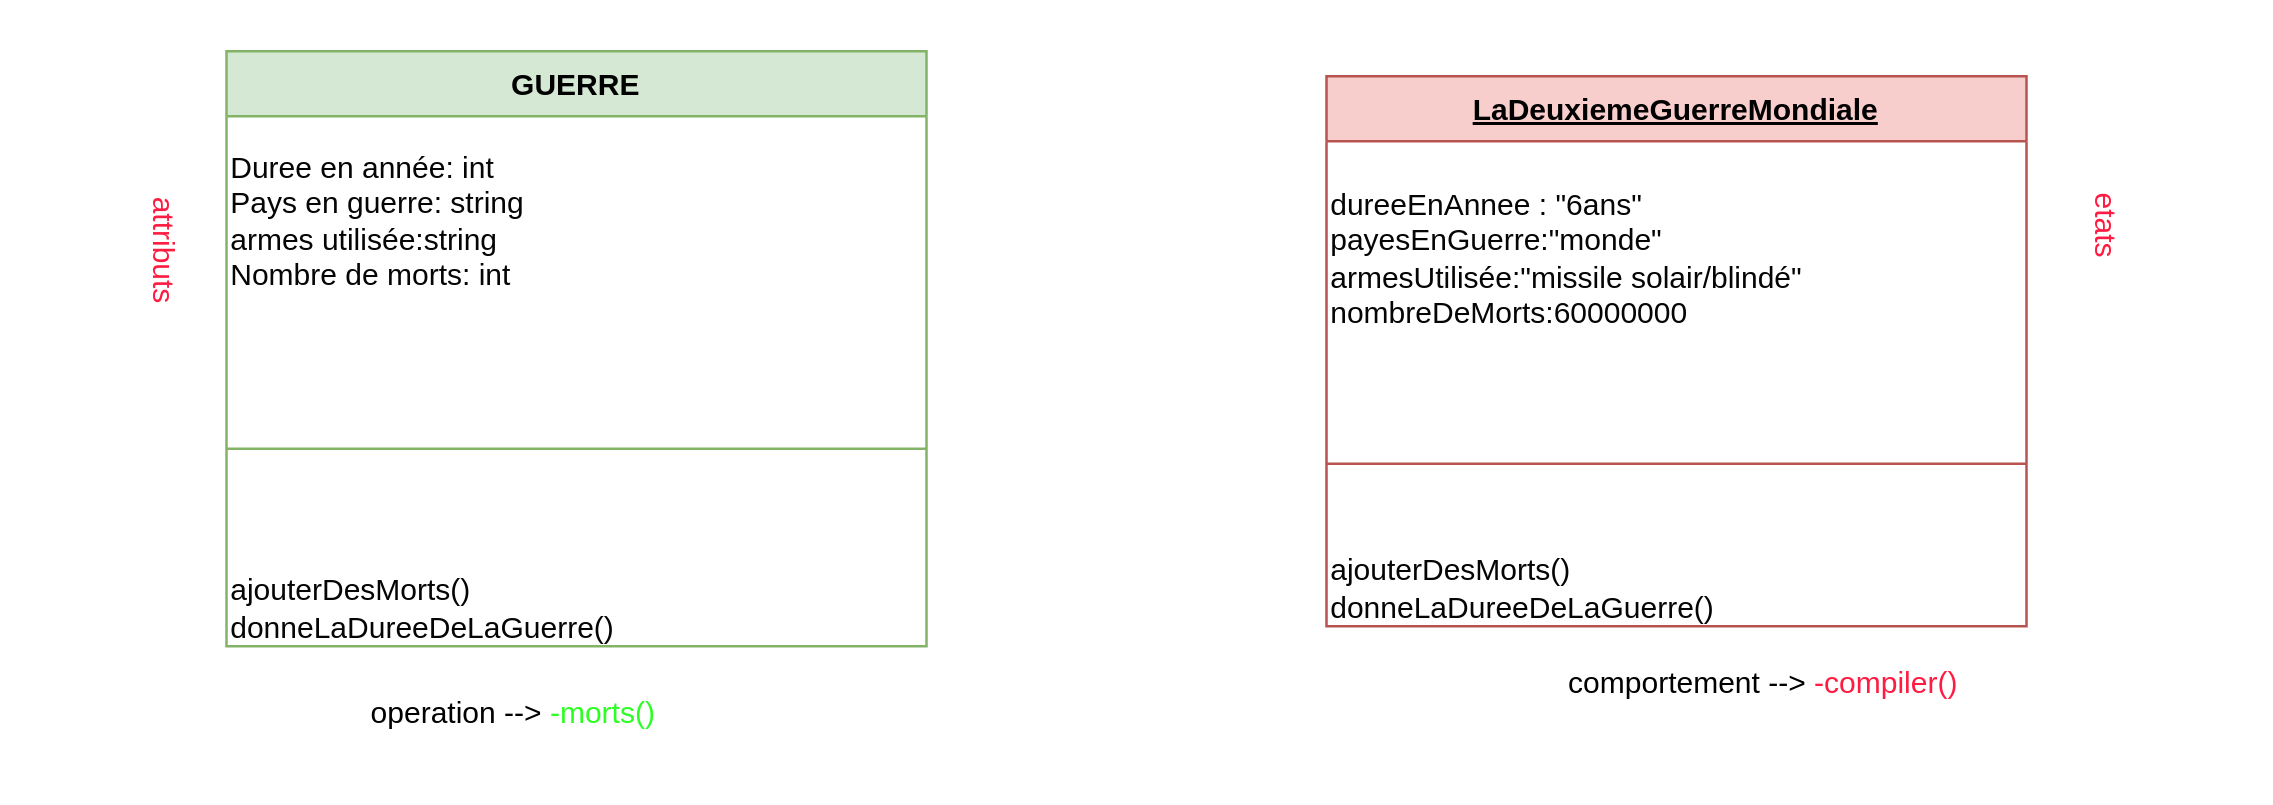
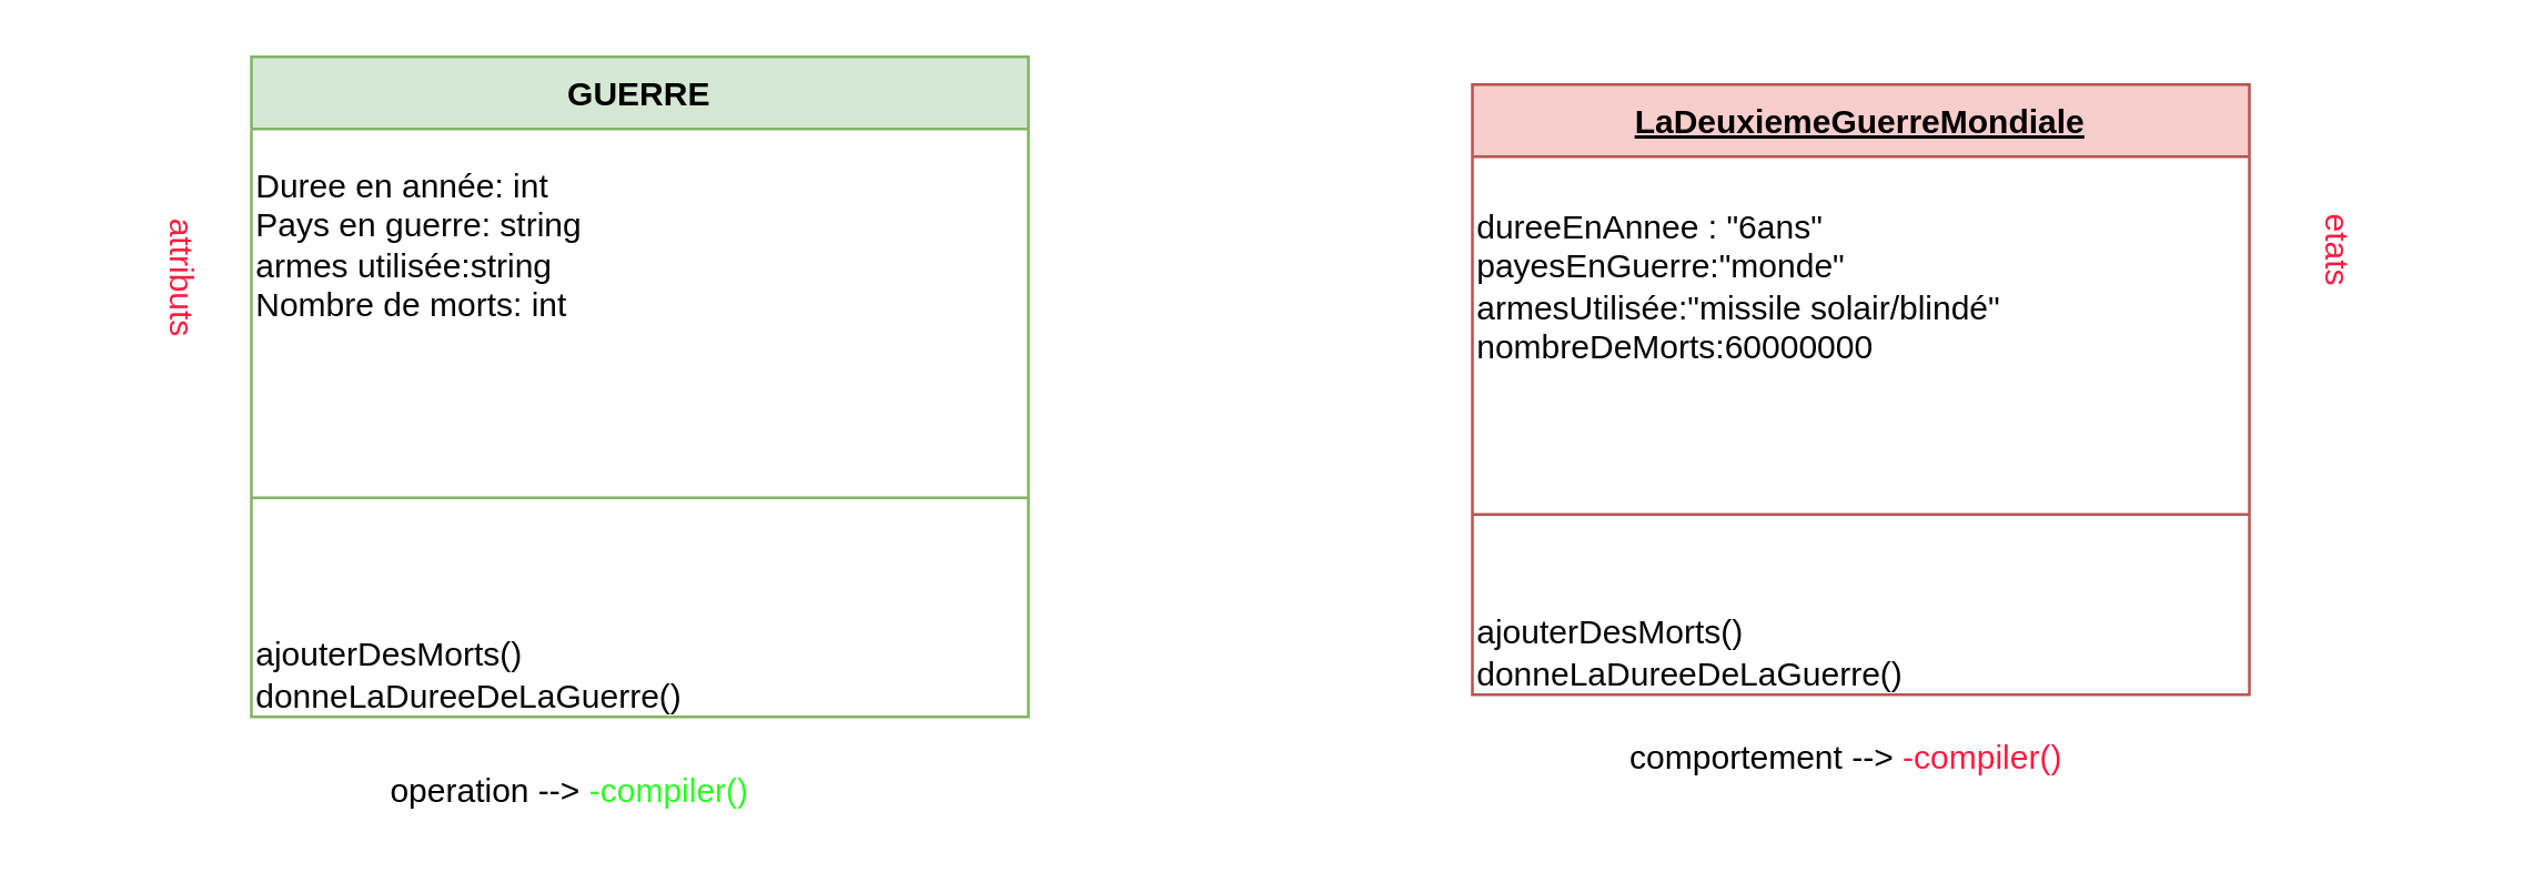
  <mxCell id="0" />
  <mxCell id="1" parent="0" />
  <mxCell id="2" value="GUERRE" style="swimlane;fontStyle=1;align=center;verticalAlign=top;childLayout=stackLayout;horizontal=1;startSize=26;horizontalStack=0;resizeParent=1;resizeParentMax=0;resizeLast=0;collapsible=1;marginBottom=0;fillColor=#d5e8d4;strokeColor=#82b366;" vertex="1" parent="1"><mxGeometry x="90" y="20" width="280" height="238" as="geometry" /></mxCell>
  <mxCell id="3" value="Duree en année: int&lt;br&gt;Pays en guerre: string&lt;br&gt;armes utilisée:string&lt;br&gt;Nombre de morts: int" style="text;html=1;strokeColor=none;fillColor=none;align=left;verticalAlign=middle;whiteSpace=wrap;rounded=0;fontColor=#050505;" vertex="1" parent="2"><mxGeometry y="26" width="280" height="84" as="geometry" /></mxCell>
  <mxCell id="4" value="" style="line;strokeWidth=1;fillColor=none;align=left;verticalAlign=middle;spacingTop=-1;spacingLeft=3;spacingRight=3;rotatable=0;labelPosition=right;points=[];portConstraint=eastwest;strokeColor=inherit;" vertex="1" parent="2"><mxGeometry y="110" width="280" height="98" as="geometry" /></mxCell>
  <mxCell id="5" value="ajouterDesMorts()&lt;br&gt;donneLaDureeDeLaGuerre()" style="text;html=1;strokeColor=none;fillColor=none;align=left;verticalAlign=middle;whiteSpace=wrap;rounded=0;fontColor=#050505;" vertex="1" parent="2"><mxGeometry y="208" width="280" height="30" as="geometry" /></mxCell>
  <mxCell id="6" value="LaDeuxiemeGuerreMondiale" style="swimlane;fontStyle=5;align=center;verticalAlign=top;childLayout=stackLayout;horizontal=1;startSize=26;horizontalStack=0;resizeParent=1;resizeParentMax=0;resizeLast=0;collapsible=1;marginBottom=0;fillColor=#f8cecc;strokeColor=#b85450;" vertex="1" parent="1"><mxGeometry x="530" y="30" width="280" height="220" as="geometry" /></mxCell>
  <mxCell id="7" value="dureeEnAnnee : &quot;6ans&quot;&lt;br&gt;payesEnGuerre:&quot;monde&quot;&lt;br&gt;armesUtilisée:&quot;missile solair/blindé&quot;&lt;br&gt;nombreDeMorts:60000000" style="text;html=1;strokeColor=none;fillColor=none;align=left;verticalAlign=middle;whiteSpace=wrap;rounded=0;fontColor=#050505;" vertex="1" parent="6"><mxGeometry y="26" width="280" height="94" as="geometry" /></mxCell>
  <mxCell id="8" value="" style="line;strokeWidth=1;fillColor=none;align=left;verticalAlign=middle;spacingTop=-1;spacingLeft=3;spacingRight=3;rotatable=0;labelPosition=right;points=[];portConstraint=eastwest;strokeColor=inherit;" vertex="1" parent="6"><mxGeometry y="120" width="280" height="70" as="geometry" /></mxCell>
  <mxCell id="9" value="ajouterDesMorts()&lt;br&gt;donneLaDureeDeLaGuerre()" style="text;html=1;strokeColor=none;fillColor=none;align=left;verticalAlign=middle;whiteSpace=wrap;rounded=0;fontColor=#050505;" vertex="1" parent="6"><mxGeometry y="190" width="280" height="30" as="geometry" /></mxCell>
- <mxCell id="10" value="comportement --&amp;gt; &lt;font color=&quot;#ff1c42&quot;&gt;-compiler()&lt;/font&gt;" style="text;html=1;strokeColor=none;fillColor=none;align=center;verticalAlign=middle;whiteSpace=wrap;rounded=0;" vertex="1" parent="1"><mxGeometry x="600" y="258" width="210" height="30" as="geometry" /></mxCell>
- <mxCell id="11" value="operation --&amp;gt; &lt;font color=&quot;#2bff24&quot;&gt;-morts()&lt;/font&gt;" style="text;html=1;strokeColor=none;fillColor=none;align=center;verticalAlign=middle;whiteSpace=wrap;rounded=0;" vertex="1" parent="1"><mxGeometry x="100" y="270" width="210" height="30" as="geometry" /></mxCell>
+ <mxCell id="10" value="comportement --&amp;gt; &lt;font color=&quot;#ff1c42&quot;&gt;-compiler()&lt;/font&gt;" style="text;html=1;strokeColor=none;fillColor=none;align=center;verticalAlign=middle;whiteSpace=wrap;rounded=0;" vertex="1" parent="1"><mxGeometry x="560" y="258" width="210" height="30" as="geometry" /></mxCell>
+ <mxCell id="11" value="operation --&amp;gt; &lt;font color=&quot;#2bff24&quot;&gt;-compiler()&lt;/font&gt;" style="text;html=1;strokeColor=none;fillColor=none;align=center;verticalAlign=middle;whiteSpace=wrap;rounded=0;" vertex="1" parent="1"><mxGeometry x="100" y="270" width="210" height="30" as="geometry" /></mxCell>
  <mxCell id="12" value="attributs" style="text;html=1;strokeColor=none;fillColor=none;align=center;verticalAlign=middle;whiteSpace=wrap;rounded=0;fontColor=#FF1C42;rotation=90;" vertex="1" parent="1"><mxGeometry x="20" y="90" width="90" height="20" as="geometry" /></mxCell>
  <mxCell id="13" value="etats" style="text;html=1;strokeColor=none;fillColor=none;align=center;verticalAlign=middle;whiteSpace=wrap;rounded=0;fontColor=#FF1C42;rotation=90;" vertex="1" parent="1"><mxGeometry x="797" y="80" width="90" height="20" as="geometry" /></mxCell>
